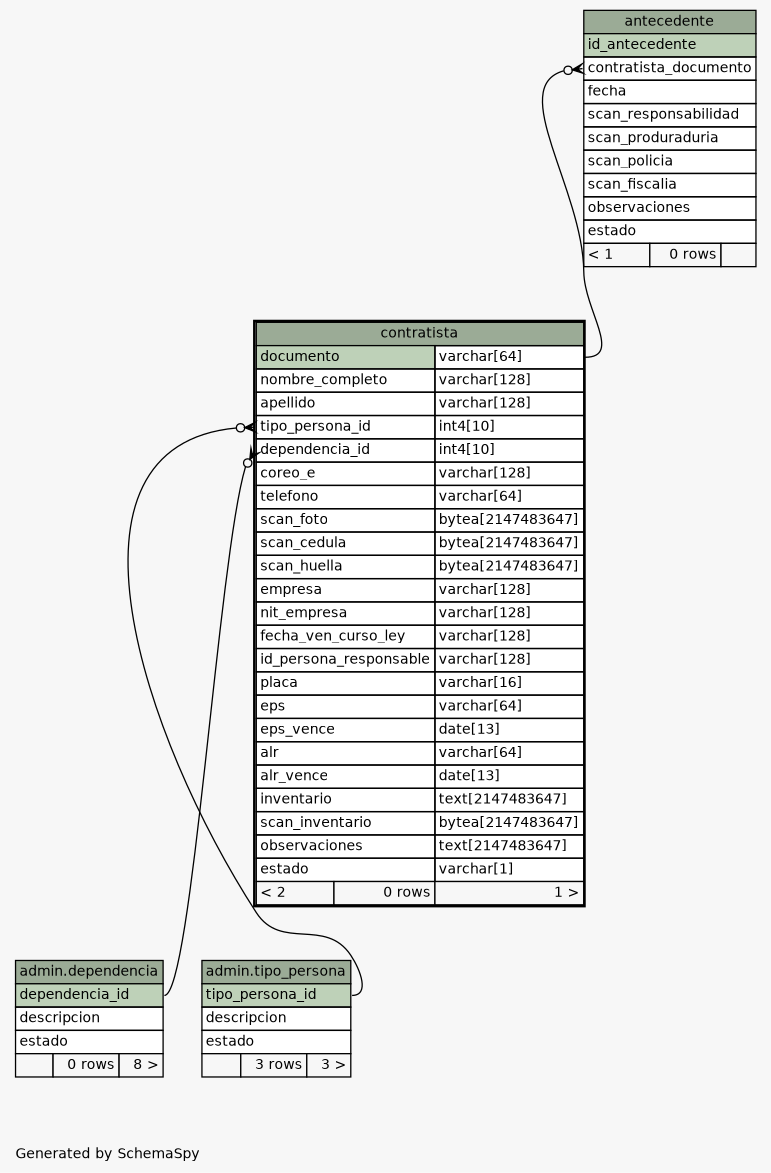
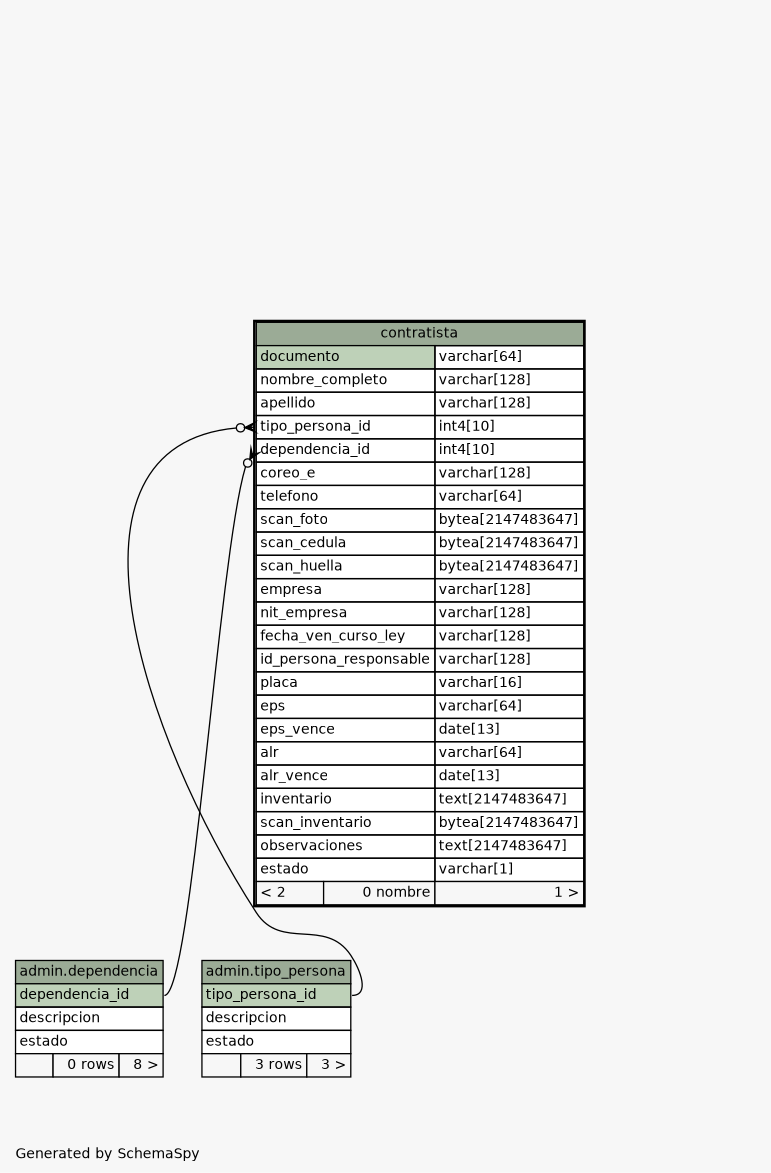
  digraph {
    bgcolor="#f7f7f7"
    fontname=Helvetica
    fontsize=11
    label="\nGenerated by SchemaSpy"
    labeljust=l
    nodesep=0.18
    rankdir=TB
    ranksep=0.46
    node [fontname=Helvetica fontsize=11 shape=plaintext]
    edge [arrowhead=none arrowsize=0.8 arrowtail=crowodot dir=back]
-   n1 [label=<     <TABLE BORDER="0" CELLBORDER="1" CELLSPACING="0" BGCOLOR="#ffffff">       <TR><TD COLSPAN="3" BGCOLOR="#9bab96" ALIGN="CENTER">antecedente</TD></TR>       <TR><TD PORT="id_antecedente" COLSPAN="3" BGCOLOR="#bed1b8" ALIGN="LEFT">id_antecedente</TD></TR>       <TR><TD PORT="contratista_documento" COLSPAN="3" ALIGN="LEFT">contratista_documento</TD></TR>       <TR><TD PORT="fecha" COLSPAN="3" ALIGN="LEFT">fecha</TD></TR>       <TR><TD PORT="scan_responsabilidad" COLSPAN="3" ALIGN="LEFT">scan_responsabilidad</TD></TR>       <TR><TD PORT="scan_produraduria" COLSPAN="3" ALIGN="LEFT">scan_produraduria</TD></TR>       <TR><TD PORT="scan_policia" COLSPAN="3" ALIGN="LEFT">scan_policia</TD></TR>       <TR><TD PORT="scan_fiscalia" COLSPAN="3" ALIGN="LEFT">scan_fiscalia</TD></TR>       <TR><TD PORT="observaciones" COLSPAN="3" ALIGN="LEFT">observaciones</TD></TR>       <TR><TD PORT="estado" COLSPAN="3" ALIGN="LEFT">estado</TD></TR>       <TR><TD ALIGN="LEFT" BGCOLOR="#f7f7f7">&lt; 1</TD><TD ALIGN="RIGHT" BGCOLOR="#f7f7f7">0 rows</TD><TD ALIGN="RIGHT" BGCOLOR="#f7f7f7">  </TD></TR>     </TABLE>>]
-   n2 [label=<     <TABLE BORDER="2" CELLBORDER="1" CELLSPACING="0" BGCOLOR="#ffffff">       <TR><TD COLSPAN="3" BGCOLOR="#9bab96" ALIGN="CENTER">contratista</TD></TR>       <TR><TD PORT="documento" COLSPAN="2" BGCOLOR="#bed1b8" ALIGN="LEFT">documento</TD><TD PORT="documento.type" ALIGN="LEFT">varchar[64]</TD></TR>       <TR><TD PORT="nombre_completo" COLSPAN="2" ALIGN="LEFT">nombre_completo</TD><TD PORT="nombre_completo.type" ALIGN="LEFT">varchar[128]</TD></TR>       <TR><TD PORT="apellido" COLSPAN="2" ALIGN="LEFT">apellido</TD><TD PORT="apellido.type" ALIGN="LEFT">varchar[128]</TD></TR>       <TR><TD PORT="tipo_persona_id" COLSPAN="2" ALIGN="LEFT">tipo_persona_id</TD><TD PORT="tipo_persona_id.type" ALIGN="LEFT">int4[10]</TD></TR>       <TR><TD PORT="dependencia_id" COLSPAN="2" ALIGN="LEFT">dependencia_id</TD><TD PORT="dependencia_id.type" ALIGN="LEFT">int4[10]</TD></TR>       <TR><TD PORT="coreo_e" COLSPAN="2" ALIGN="LEFT">coreo_e</TD><TD PORT="coreo_e.type" ALIGN="LEFT">varchar[128]</TD></TR>       <TR><TD PORT="telefono" COLSPAN="2" ALIGN="LEFT">telefono</TD><TD PORT="telefono.type" ALIGN="LEFT">varchar[64]</TD></TR>       <TR><TD PORT="scan_foto" COLSPAN="2" ALIGN="LEFT">scan_foto</TD><TD PORT="scan_foto.type" ALIGN="LEFT">bytea[2147483647]</TD></TR>       <TR><TD PORT="scan_cedula" COLSPAN="2" ALIGN="LEFT">scan_cedula</TD><TD PORT="scan_cedula.type" ALIGN="LEFT">bytea[2147483647]</TD></TR>       <TR><TD PORT="scan_huella" COLSPAN="2" ALIGN="LEFT">scan_huella</TD><TD PORT="scan_huella.type" ALIGN="LEFT">bytea[2147483647]</TD></TR>       <TR><TD PORT="empresa" COLSPAN="2" ALIGN="LEFT">empresa</TD><TD PORT="empresa.type" ALIGN="LEFT">varchar[128]</TD></TR>       <TR><TD PORT="nit_empresa" COLSPAN="2" ALIGN="LEFT">nit_empresa</TD><TD PORT="nit_empresa.type" ALIGN="LEFT">varchar[128]</TD></TR>       <TR><TD PORT="fecha_ven_curso_ley" COLSPAN="2" ALIGN="LEFT">fecha_ven_curso_ley</TD><TD PORT="fecha_ven_curso_ley.type" ALIGN="LEFT">varchar[128]</TD></TR>       <TR><TD PORT="id_persona_responsable" COLSPAN="2" ALIGN="LEFT">id_persona_responsable</TD><TD PORT="id_persona_responsable.type" ALIGN="LEFT">varchar[128]</TD></TR>       <TR><TD PORT="placa" COLSPAN="2" ALIGN="LEFT">placa</TD><TD PORT="placa.type" ALIGN="LEFT">varchar[16]</TD></TR>       <TR><TD PORT="eps" COLSPAN="2" ALIGN="LEFT">eps</TD><TD PORT="eps.type" ALIGN="LEFT">varchar[64]</TD></TR>       <TR><TD PORT="eps_vence" COLSPAN="2" ALIGN="LEFT">eps_vence</TD><TD PORT="eps_vence.type" ALIGN="LEFT">date[13]</TD></TR>       <TR><TD PORT="alr" COLSPAN="2" ALIGN="LEFT">alr</TD><TD PORT="alr.type" ALIGN="LEFT">varchar[64]</TD></TR>       <TR><TD PORT="alr_vence" COLSPAN="2" ALIGN="LEFT">alr_vence</TD><TD PORT="alr_vence.type" ALIGN="LEFT">date[13]</TD></TR>       <TR><TD PORT="inventario" COLSPAN="2" ALIGN="LEFT">inventario</TD><TD PORT="inventario.type" ALIGN="LEFT">text[2147483647]</TD></TR>       <TR><TD PORT="scan_inventario" COLSPAN="2" ALIGN="LEFT">scan_inventario</TD><TD PORT="scan_inventario.type" ALIGN="LEFT">bytea[2147483647]</TD></TR>       <TR><TD PORT="observaciones" COLSPAN="2" ALIGN="LEFT">observaciones</TD><TD PORT="observaciones.type" ALIGN="LEFT">text[2147483647]</TD></TR>       <TR><TD PORT="estado" COLSPAN="2" ALIGN="LEFT">estado</TD><TD PORT="estado.type" ALIGN="LEFT">varchar[1]</TD></TR>       <TR><TD ALIGN="LEFT" BGCOLOR="#f7f7f7">&lt; 2</TD><TD ALIGN="RIGHT" BGCOLOR="#f7f7f7">0 rows</TD><TD ALIGN="RIGHT" BGCOLOR="#f7f7f7">1 &gt;</TD></TR>     </TABLE>>]
+   n2 [label=<     <TABLE BORDER="2" CELLBORDER="1" CELLSPACING="0" BGCOLOR="#ffffff">       <TR><TD COLSPAN="3" BGCOLOR="#9bab96" ALIGN="CENTER">contratista</TD></TR>       <TR><TD PORT="documento" COLSPAN="2" BGCOLOR="#bed1b8" ALIGN="LEFT">documento</TD><TD PORT="documento.type" ALIGN="LEFT">varchar[64]</TD></TR>       <TR><TD PORT="nombre_completo" COLSPAN="2" ALIGN="LEFT">nombre_completo</TD><TD PORT="nombre_completo.type" ALIGN="LEFT">varchar[128]</TD></TR>       <TR><TD PORT="apellido" COLSPAN="2" ALIGN="LEFT">apellido</TD><TD PORT="apellido.type" ALIGN="LEFT">varchar[128]</TD></TR>       <TR><TD PORT="tipo_persona_id" COLSPAN="2" ALIGN="LEFT">tipo_persona_id</TD><TD PORT="tipo_persona_id.type" ALIGN="LEFT">int4[10]</TD></TR>       <TR><TD PORT="dependencia_id" COLSPAN="2" ALIGN="LEFT">dependencia_id</TD><TD PORT="dependencia_id.type" ALIGN="LEFT">int4[10]</TD></TR>       <TR><TD PORT="coreo_e" COLSPAN="2" ALIGN="LEFT">coreo_e</TD><TD PORT="coreo_e.type" ALIGN="LEFT">varchar[128]</TD></TR>       <TR><TD PORT="telefono" COLSPAN="2" ALIGN="LEFT">telefono</TD><TD PORT="telefono.type" ALIGN="LEFT">varchar[64]</TD></TR>       <TR><TD PORT="scan_foto" COLSPAN="2" ALIGN="LEFT">scan_foto</TD><TD PORT="scan_foto.type" ALIGN="LEFT">bytea[2147483647]</TD></TR>       <TR><TD PORT="scan_cedula" COLSPAN="2" ALIGN="LEFT">scan_cedula</TD><TD PORT="scan_cedula.type" ALIGN="LEFT">bytea[2147483647]</TD></TR>       <TR><TD PORT="scan_huella" COLSPAN="2" ALIGN="LEFT">scan_huella</TD><TD PORT="scan_huella.type" ALIGN="LEFT">bytea[2147483647]</TD></TR>       <TR><TD PORT="empresa" COLSPAN="2" ALIGN="LEFT">empresa</TD><TD PORT="empresa.type" ALIGN="LEFT">varchar[128]</TD></TR>       <TR><TD PORT="nit_empresa" COLSPAN="2" ALIGN="LEFT">nit_empresa</TD><TD PORT="nit_empresa.type" ALIGN="LEFT">varchar[128]</TD></TR>       <TR><TD PORT="fecha_ven_curso_ley" COLSPAN="2" ALIGN="LEFT">fecha_ven_curso_ley</TD><TD PORT="fecha_ven_curso_ley.type" ALIGN="LEFT">varchar[128]</TD></TR>       <TR><TD PORT="id_persona_responsable" COLSPAN="2" ALIGN="LEFT">id_persona_responsable</TD><TD PORT="id_persona_responsable.type" ALIGN="LEFT">varchar[128]</TD></TR>       <TR><TD PORT="placa" COLSPAN="2" ALIGN="LEFT">placa</TD><TD PORT="placa.type" ALIGN="LEFT">varchar[16]</TD></TR>       <TR><TD PORT="eps" COLSPAN="2" ALIGN="LEFT">eps</TD><TD PORT="eps.type" ALIGN="LEFT">varchar[64]</TD></TR>       <TR><TD PORT="eps_vence" COLSPAN="2" ALIGN="LEFT">eps_vence</TD><TD PORT="eps_vence.type" ALIGN="LEFT">date[13]</TD></TR>       <TR><TD PORT="alr" COLSPAN="2" ALIGN="LEFT">alr</TD><TD PORT="alr.type" ALIGN="LEFT">varchar[64]</TD></TR>       <TR><TD PORT="alr_vence" COLSPAN="2" ALIGN="LEFT">alr_vence</TD><TD PORT="alr_vence.type" ALIGN="LEFT">date[13]</TD></TR>       <TR><TD PORT="inventario" COLSPAN="2" ALIGN="LEFT">inventario</TD><TD PORT="inventario.type" ALIGN="LEFT">text[2147483647]</TD></TR>       <TR><TD PORT="scan_inventario" COLSPAN="2" ALIGN="LEFT">scan_inventario</TD><TD PORT="scan_inventario.type" ALIGN="LEFT">bytea[2147483647]</TD></TR>       <TR><TD PORT="observaciones" COLSPAN="2" ALIGN="LEFT">observaciones</TD><TD PORT="observaciones.type" ALIGN="LEFT">text[2147483647]</TD></TR>       <TR><TD PORT="estado" COLSPAN="2" ALIGN="LEFT">estado</TD><TD PORT="estado.type" ALIGN="LEFT">varchar[1]</TD></TR>       <TR><TD ALIGN="LEFT" BGCOLOR="#f7f7f7">&lt; 2</TD><TD ALIGN="RIGHT" BGCOLOR="#f7f7f7">0 nombre</TD><TD ALIGN="RIGHT" BGCOLOR="#f7f7f7">1 &gt;</TD></TR>     </TABLE>>]
    n3 [label=<     <TABLE BORDER="0" CELLBORDER="1" CELLSPACING="0" BGCOLOR="#ffffff">       <TR><TD COLSPAN="3" BGCOLOR="#9bab96" ALIGN="CENTER">admin.dependencia</TD></TR>       <TR><TD PORT="dependencia_id" COLSPAN="3" BGCOLOR="#bed1b8" ALIGN="LEFT">dependencia_id</TD></TR>       <TR><TD PORT="descripcion" COLSPAN="3" ALIGN="LEFT">descripcion</TD></TR>       <TR><TD PORT="estado" COLSPAN="3" ALIGN="LEFT">estado</TD></TR>       <TR><TD ALIGN="LEFT" BGCOLOR="#f7f7f7">  </TD><TD ALIGN="RIGHT" BGCOLOR="#f7f7f7">0 rows</TD><TD ALIGN="RIGHT" BGCOLOR="#f7f7f7">8 &gt;</TD></TR>     </TABLE>>]
    n4 [label=<     <TABLE BORDER="0" CELLBORDER="1" CELLSPACING="0" BGCOLOR="#ffffff">       <TR><TD COLSPAN="3" BGCOLOR="#9bab96" ALIGN="CENTER">admin.tipo_persona</TD></TR>       <TR><TD PORT="tipo_persona_id" COLSPAN="3" BGCOLOR="#bed1b8" ALIGN="LEFT">tipo_persona_id</TD></TR>       <TR><TD PORT="descripcion" COLSPAN="3" ALIGN="LEFT">descripcion</TD></TR>       <TR><TD PORT="estado" COLSPAN="3" ALIGN="LEFT">estado</TD></TR>       <TR><TD ALIGN="LEFT" BGCOLOR="#f7f7f7">  </TD><TD ALIGN="RIGHT" BGCOLOR="#f7f7f7">3 rows</TD><TD ALIGN="RIGHT" BGCOLOR="#f7f7f7">3 &gt;</TD></TR>     </TABLE>>]
-   n1 -> n2 [headport="documento.type:e" tailport="contratista_documento:w"]
    n2 -> n3 [headport="dependencia_id:e" tailport="dependencia_id:w"]
    n2 -> n4 [headport="tipo_persona_id:e" tailport="tipo_persona_id:w"]
  }
